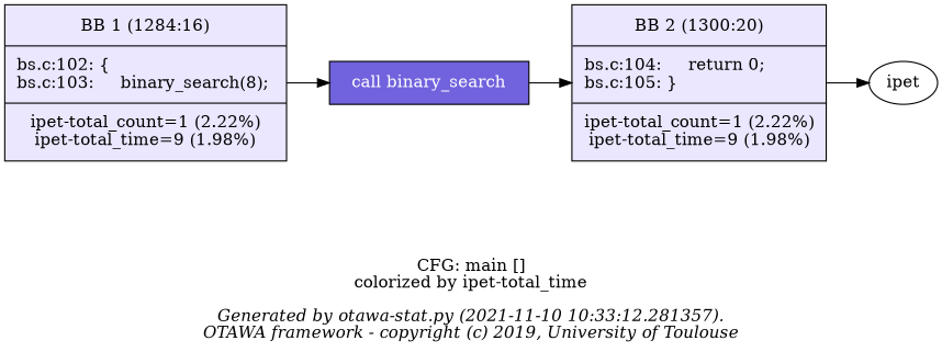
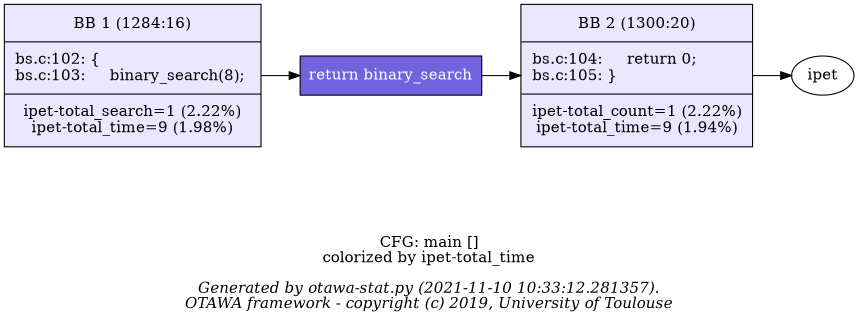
  digraph {
    label=<CFG: main []<br/>colorized by ipet-total_time<br/><BR/><I>Generated by otawa-stat.py (2021-11-10 10:33:12.281357).</I><BR/><I>OTAWA framework - copyright (c) 2019, University of Toulouse</I>>
    rankdir=LR
    node [fillcolor="#eae7ff" fontcolor="#000000" shape=box style=filled]
-   n1 [label=<<table border='0' cellpadding='8px'><tr><td>BB 1 (1284:16)</td></tr><hr/><tr><td align='left'>bs.c:102: { <br align='left'/>bs.c:103: &nbsp;&nbsp;&nbsp;&nbsp;binary_search(8); <br align='left'/></td></tr><hr/><tr><td>ipet-total_count=1 (2.22%)<br/>ipet-total_time=9 (1.98%)<br/></td></tr></table>> margin=0]
-   n2 [fillcolor="#7162dd" fontcolor="#ffffff" label="call binary_search"]
-   n3 [label=<<table border='0' cellpadding='8px'><tr><td>BB 2 (1300:20)</td></tr><hr/><tr><td align='left'>bs.c:104: &nbsp;&nbsp;&nbsp;&nbsp;return&nbsp;0; <br align='left'/>bs.c:105: } <br align='left'/></td></tr><hr/><tr><td>ipet-total_count=1 (2.22%)<br/>ipet-total_time=9 (1.98%)<br/></td></tr></table>> margin=0]
+   n1 [label=<<table border='0' cellpadding='8px'><tr><td>BB 1 (1284:16)</td></tr><hr/><tr><td align='left'>bs.c:102: { <br align='left'/>bs.c:103: &nbsp;&nbsp;&nbsp;&nbsp;binary_search(8); <br align='left'/></td></tr><hr/><tr><td>ipet-total_search=1 (2.22%)<br/>ipet-total_time=9 (1.98%)<br/></td></tr></table>> margin=0]
+   n2 [fillcolor="#7162dd" fontcolor="#ffffff" label="return binary_search"]
+   n3 [label=<<table border='0' cellpadding='8px'><tr><td>BB 2 (1300:20)</td></tr><hr/><tr><td align='left'>bs.c:104: &nbsp;&nbsp;&nbsp;&nbsp;return&nbsp;0; <br align='left'/>bs.c:105: } <br align='left'/></td></tr><hr/><tr><td>ipet-total_count=1 (2.22%)<br/>ipet-total_time=9 (1.94%)<br/></td></tr></table>> margin=0]
    n4 [label=ipet fillcolor="" fontcolor="" shape="" style=""]
    n1 -> n2
    n2 -> n3
    n3 -> n4
  }
